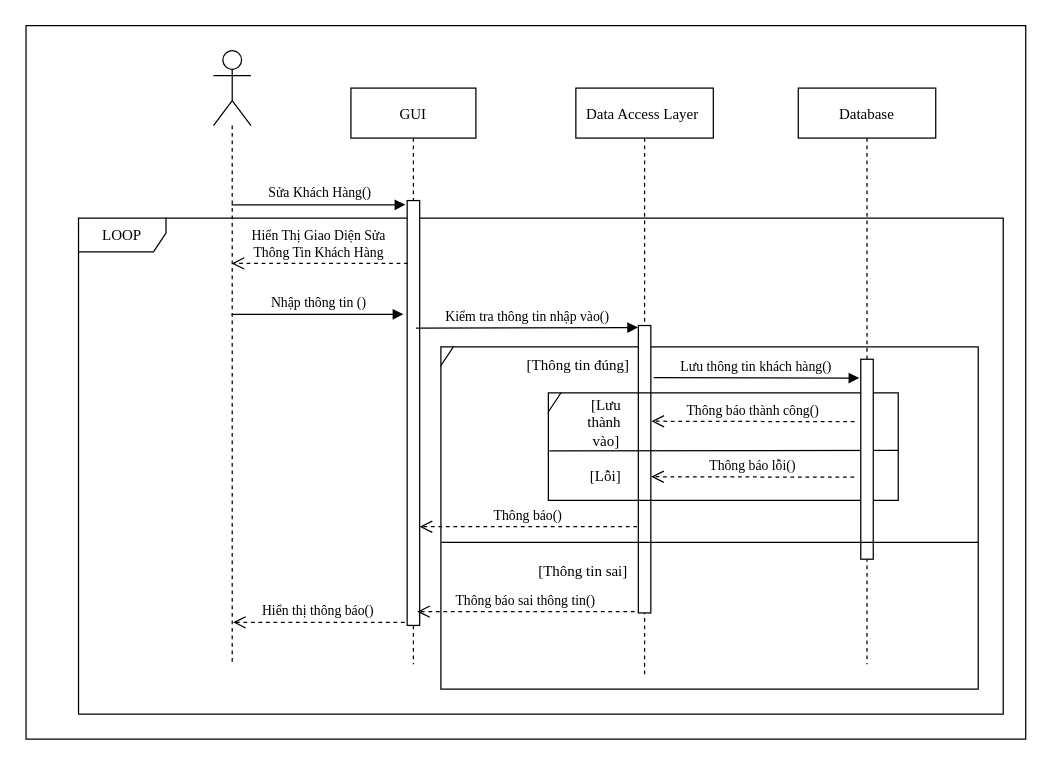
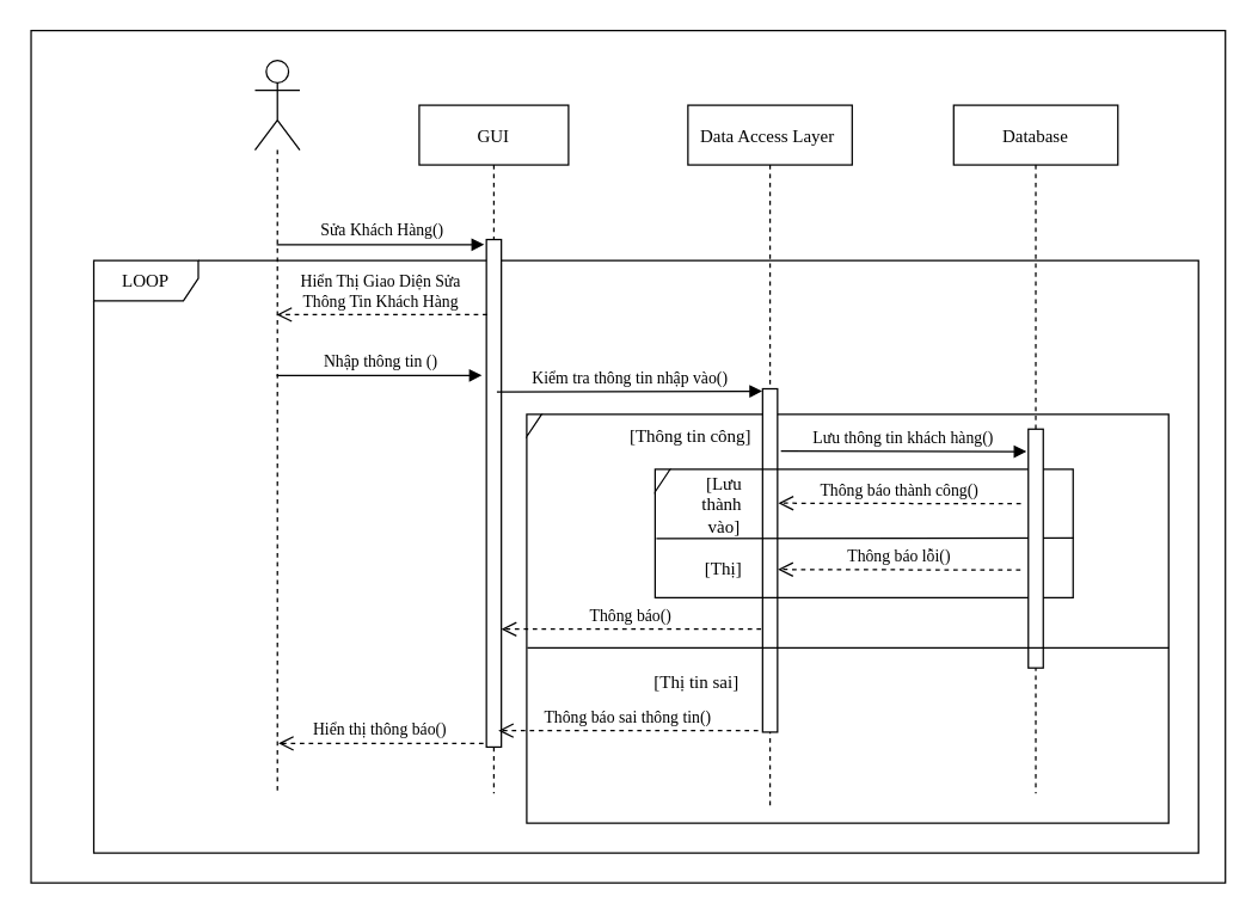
  <mxCell id="0" />
  <mxCell id="1" parent="0" />
  <mxCell id="2" value="" style="rounded=0;whiteSpace=wrap;html=1;fontFamily=Times New Roman;" parent="1" vertex="1"><mxGeometry x="20" y="20" width="800" height="571" as="geometry" /></mxCell>
  <mxCell id="3" value="LOOP" style="shape=umlFrame;whiteSpace=wrap;html=1;fontFamily=Times New Roman;width=70;height=27;" parent="1" vertex="1"><mxGeometry x="62" y="174" width="740" height="397" as="geometry" /></mxCell>
  <mxCell id="4" value="" style="shape=umlFrame;whiteSpace=wrap;html=1;fontFamily=Times New Roman;width=10;height=15;" parent="1" vertex="1"><mxGeometry x="352" y="277" width="430" height="274" as="geometry" /></mxCell>
  <mxCell id="5" value="GUI" style="shape=umlLifeline;perimeter=lifelinePerimeter;container=1;collapsible=0;recursiveResize=0;rounded=0;shadow=0;strokeWidth=1;fontFamily=Times New Roman;" parent="1" vertex="1"><mxGeometry x="280" y="70" width="100" height="461" as="geometry" /></mxCell>
  <mxCell id="6" value="" style="points=[];perimeter=orthogonalPerimeter;rounded=0;shadow=0;strokeWidth=1;fontFamily=Times New Roman;" parent="5" vertex="1"><mxGeometry x="45" y="90" width="10" height="340" as="geometry" /></mxCell>
  <mxCell id="7" value="Data Access Layer " style="shape=umlLifeline;perimeter=lifelinePerimeter;container=1;collapsible=0;recursiveResize=0;rounded=0;shadow=0;strokeWidth=1;size=40;fontFamily=Times New Roman;" parent="1" vertex="1"><mxGeometry x="460" y="70" width="110" height="471" as="geometry" /></mxCell>
  <mxCell id="8" value="" style="points=[];perimeter=orthogonalPerimeter;rounded=0;shadow=0;strokeWidth=1;fontFamily=Times New Roman;" parent="7" vertex="1"><mxGeometry x="50" y="190" width="10" height="230" as="geometry" /></mxCell>
  <mxCell id="9" value="Hiển Thị Giao Diện Sửa&#10;Thông Tin Khách Hàng" style="verticalAlign=bottom;endArrow=open;dashed=1;endSize=8;shadow=0;strokeWidth=1;fontFamily=Times New Roman;exitX=0.053;exitY=0.148;exitDx=0;exitDy=0;exitPerimeter=0;" parent="1" source="6" target="10" edge="1"><mxGeometry relative="1" as="geometry"><mxPoint x="206" y="192.92" as="targetPoint" /><mxPoint x="325" y="193" as="sourcePoint" /></mxGeometry></mxCell>
  <mxCell id="10" value="" style="shape=umlLifeline;participant=umlActor;perimeter=lifelinePerimeter;whiteSpace=wrap;html=1;container=1;collapsible=0;recursiveResize=0;verticalAlign=top;spacingTop=36;outlineConnect=0;size=60;fontFamily=Times New Roman;" parent="1" vertex="1"><mxGeometry x="170" y="40" width="30" height="491" as="geometry" /></mxCell>
  <mxCell id="11" value="Database" style="shape=umlLifeline;perimeter=lifelinePerimeter;container=1;collapsible=0;recursiveResize=0;rounded=0;shadow=0;strokeWidth=1;fontFamily=Times New Roman;" parent="1" vertex="1"><mxGeometry x="638" y="70" width="110" height="461" as="geometry" /></mxCell>
  <mxCell id="12" value="" style="endArrow=none;html=1;rounded=0;strokeWidth=1;entryX=1.001;entryY=0.534;entryDx=0;entryDy=0;entryPerimeter=0;fontFamily=Times New Roman;exitX=0.003;exitY=0.539;exitDx=0;exitDy=0;exitPerimeter=0;" parent="11" source="13" target="13" edge="1"><mxGeometry width="50" height="50" relative="1" as="geometry"><mxPoint x="-186" y="307" as="sourcePoint" /><mxPoint x="113.32" y="327.4" as="targetPoint" /></mxGeometry></mxCell>
  <mxCell id="13" value="" style="shape=umlFrame;whiteSpace=wrap;html=1;fontFamily=Times New Roman;width=10;height=15;" parent="11" vertex="1"><mxGeometry x="-200" y="244" width="280" height="86" as="geometry" /></mxCell>
  <mxCell id="14" value="" style="points=[];perimeter=orthogonalPerimeter;rounded=0;shadow=0;strokeWidth=1;fontFamily=Times New Roman;" parent="11" vertex="1"><mxGeometry x="50" y="217" width="10" height="160" as="geometry" /></mxCell>
  <mxCell id="15" value="Thông báo lỗi()" style="verticalAlign=bottom;endArrow=open;dashed=1;endSize=8;shadow=0;strokeWidth=1;entryX=0.952;entryY=0.689;entryDx=0;entryDy=0;entryPerimeter=0;fontFamily=Times New Roman;" parent="11" edge="1"><mxGeometry relative="1" as="geometry"><mxPoint x="-117.74" y="311.0" as="targetPoint" /><mxPoint x="44.74" y="311.42" as="sourcePoint" /></mxGeometry></mxCell>
  <mxCell id="16" value="Nhập thông tin ()" style="html=1;verticalAlign=bottom;endArrow=block;rounded=0;strokeWidth=1;fontFamily=Times New Roman;" parent="1" source="10" edge="1"><mxGeometry width="80" relative="1" as="geometry"><mxPoint x="204.81" y="218" as="sourcePoint" /><mxPoint x="322" y="251" as="targetPoint" /></mxGeometry></mxCell>
  <mxCell id="17" value="Kiểm tra thông tin nhập vào()" style="html=1;verticalAlign=bottom;endArrow=block;rounded=0;strokeWidth=1;fontFamily=Times New Roman;entryX=-0.024;entryY=0.007;entryDx=0;entryDy=0;entryPerimeter=0;" parent="1" target="8" edge="1"><mxGeometry width="80" relative="1" as="geometry"><mxPoint x="332" y="262" as="sourcePoint" /><mxPoint x="510" y="225" as="targetPoint" /></mxGeometry></mxCell>
  <mxCell id="18" value="" style="endArrow=none;html=1;rounded=0;strokeWidth=1;exitX=0.001;exitY=0.571;exitDx=0;exitDy=0;exitPerimeter=0;entryX=1;entryY=0.571;entryDx=0;entryDy=0;entryPerimeter=0;fontFamily=Times New Roman;" parent="1" source="4" target="4" edge="1"><mxGeometry width="50" height="50" relative="1" as="geometry"><mxPoint x="380" y="390" as="sourcePoint" /><mxPoint x="430" y="340" as="targetPoint" /></mxGeometry></mxCell>
  <mxCell id="19" value="Thông báo()" style="verticalAlign=bottom;endArrow=open;dashed=1;endSize=8;shadow=0;strokeWidth=1;fontFamily=Times New Roman;" parent="1" edge="1"><mxGeometry relative="1" as="geometry"><mxPoint x="335" y="421" as="targetPoint" /><mxPoint x="509" y="421" as="sourcePoint" /></mxGeometry></mxCell>
- <mxCell id="20" value="[Thông tin đúng]" style="text;html=1;strokeColor=none;fillColor=none;align=center;verticalAlign=middle;whiteSpace=wrap;rounded=0;fontFamily=Times New Roman;" parent="1" vertex="1"><mxGeometry x="412" y="277" width="100" height="30" as="geometry" /></mxCell>
+ <mxCell id="20" value="[Thông tin công]" style="text;html=1;strokeColor=none;fillColor=none;align=center;verticalAlign=middle;whiteSpace=wrap;rounded=0;fontFamily=Times New Roman;" parent="1" vertex="1"><mxGeometry x="412" y="277" width="100" height="30" as="geometry" /></mxCell>
  <mxCell id="21" value="Thông báo thành công()" style="verticalAlign=bottom;endArrow=open;dashed=1;endSize=8;shadow=0;strokeWidth=1;entryX=0.952;entryY=0.689;entryDx=0;entryDy=0;entryPerimeter=0;fontFamily=Times New Roman;" parent="1" edge="1"><mxGeometry relative="1" as="geometry"><mxPoint x="520.52" y="336.58" as="targetPoint" /><mxPoint x="683" y="337" as="sourcePoint" /></mxGeometry></mxCell>
  <mxCell id="22" value="Sửa Khách Hàng()" style="html=1;verticalAlign=bottom;endArrow=block;rounded=0;strokeWidth=1;entryX=-0.145;entryY=0.01;entryDx=0;entryDy=0;entryPerimeter=0;fontFamily=Times New Roman;" parent="1" source="10" target="6" edge="1"><mxGeometry width="80" relative="1" as="geometry"><mxPoint x="194.81" y="229.16" as="sourcePoint" /><mxPoint x="334.76" y="229.16" as="targetPoint" /></mxGeometry></mxCell>
  <mxCell id="23" value="Lưu thông tin khách hàng()" style="html=1;verticalAlign=bottom;endArrow=block;rounded=0;strokeWidth=1;fontFamily=Times New Roman;exitX=1.326;exitY=0.315;exitDx=0;exitDy=0;exitPerimeter=0;entryX=-0.017;entryY=0.105;entryDx=0;entryDy=0;entryPerimeter=0;" parent="1" edge="1"><mxGeometry width="80" relative="1" as="geometry"><mxPoint x="522.26" y="301.7" as="sourcePoint" /><mxPoint x="686.83" y="302.05" as="targetPoint" /></mxGeometry></mxCell>
  <mxCell id="24" value="[Lưu&lt;br&gt;thành&amp;nbsp;&lt;br&gt;vào]" style="text;html=1;strokeColor=none;fillColor=none;align=center;verticalAlign=middle;whiteSpace=wrap;rounded=0;fontFamily=Times New Roman;" parent="1" vertex="1"><mxGeometry x="422" y="323" width="125" height="30" as="geometry" /></mxCell>
- <mxCell id="25" value="[Lỗi]" style="text;html=1;strokeColor=none;fillColor=none;align=center;verticalAlign=middle;whiteSpace=wrap;rounded=0;fontFamily=Times New Roman;" parent="1" vertex="1"><mxGeometry x="452" y="366" width="64" height="30" as="geometry" /></mxCell>
- <mxCell id="26" value="[Thông tin sai]" style="text;html=1;strokeColor=none;fillColor=none;align=center;verticalAlign=middle;whiteSpace=wrap;rounded=0;fontFamily=Times New Roman;" parent="1" vertex="1"><mxGeometry x="416" y="442" width="100" height="30" as="geometry" /></mxCell>
+ <mxCell id="25" value="[Thị]" style="text;html=1;strokeColor=none;fillColor=none;align=center;verticalAlign=middle;whiteSpace=wrap;rounded=0;fontFamily=Times New Roman;" parent="1" vertex="1"><mxGeometry x="452" y="366" width="64" height="30" as="geometry" /></mxCell>
+ <mxCell id="26" value="[Thị tin sai]" style="text;html=1;strokeColor=none;fillColor=none;align=center;verticalAlign=middle;whiteSpace=wrap;rounded=0;fontFamily=Times New Roman;" parent="1" vertex="1"><mxGeometry x="416" y="442" width="100" height="30" as="geometry" /></mxCell>
  <mxCell id="27" value="Thông báo sai thông tin()" style="verticalAlign=bottom;endArrow=open;dashed=1;endSize=8;shadow=0;strokeWidth=1;fontFamily=Times New Roman;" parent="1" edge="1"><mxGeometry relative="1" as="geometry"><mxPoint x="333" y="489" as="targetPoint" /><mxPoint x="507" y="489" as="sourcePoint" /></mxGeometry></mxCell>
  <mxCell id="28" value="Hiển thị thông báo()" style="verticalAlign=bottom;endArrow=open;dashed=1;endSize=8;exitX=-0.3;exitY=0.781;shadow=0;strokeWidth=1;exitDx=0;exitDy=0;exitPerimeter=0;fontFamily=Times New Roman;" parent="1" edge="1"><mxGeometry relative="1" as="geometry"><mxPoint x="185.667" y="497.54" as="targetPoint" /><mxPoint x="323" y="497.54" as="sourcePoint" /></mxGeometry></mxCell>
